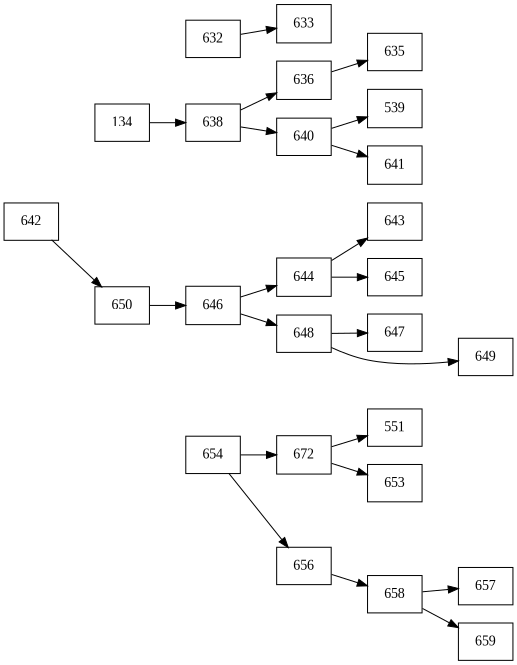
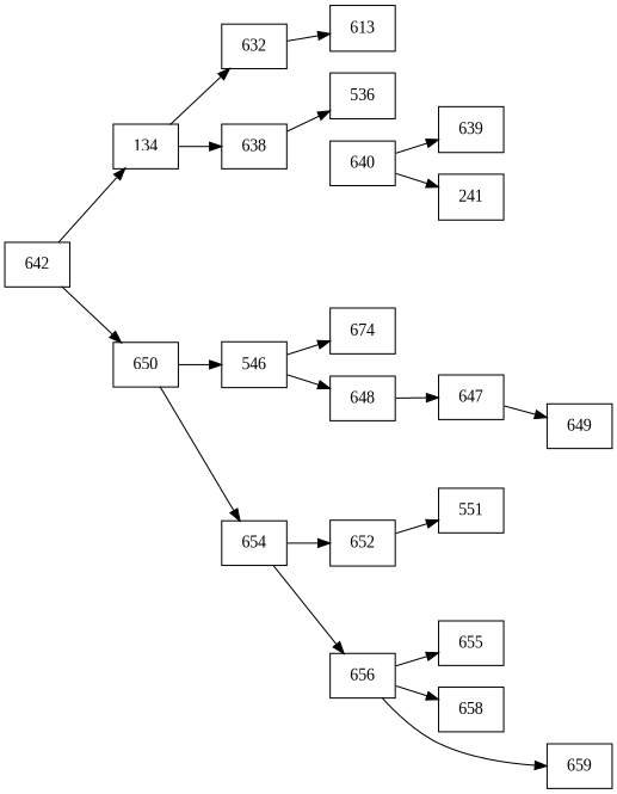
  digraph {
    concentrate=true
    fontname="Liberation Serif"
    rankdir=LR
    node [fontname="Liberation Serif" shape=record]
    edge [fontname="Liberation Serif"]
    n1 [label=642]
    n2 [label=134]
    n3 [label=650]
    n4 [label=632]
    n5 [label=638]
-   n6 [label=646]
+   n6 [label=546]
    n7 [label=654]
-   n8 [label=633]
-   n9 [label=636]
+   n8 [label=613]
+   n9 [label=536]
    n10 [label=640]
-   n11 [label=635]
-   n12 [label=539]
-   n13 [label=641]
-   n14 [label=644]
+   n12 [label=639]
+   n13 [label=241]
+   n14 [label=674]
    n15 [label=648]
-   n16 [label=672]
+   n16 [label=652]
    n17 [label=656]
-   n18 [label=643]
-   n19 [label=645]
    n20 [label=647]
    n21 [label=649]
    n22 [label=551]
-   n23 [label=653]
+   n24 [label=655]
    n25 [label=658]
-   n26 [label=657]
    n27 [label=659]
+   n1 -> n2
    n1 -> n3
+   n2 -> n4
    n2 -> n5
    n3 -> n6
+   n3 -> n7
    n4 -> n8
    n5 -> n9
-   n5 -> n10
    n6 -> n14
    n6 -> n15
    n7 -> n16
    n7 -> n17
-   n9 -> n11
    n10 -> n12
    n10 -> n13
-   n14 -> n18
-   n14 -> n19
    n15 -> n20
-   n15 -> n21
+   n20 -> n21
    n16 -> n22
-   n16 -> n23
+   n17 -> n24
    n17 -> n25
-   n25 -> n26
-   n25 -> n27
+   n17 -> n27
  }
